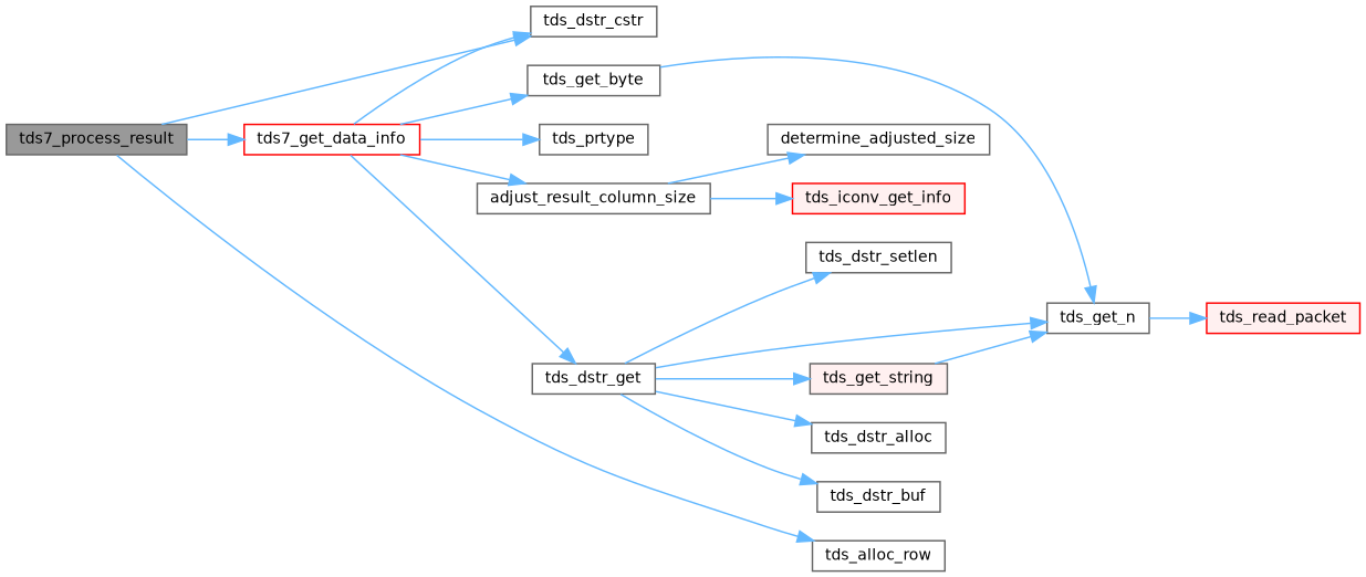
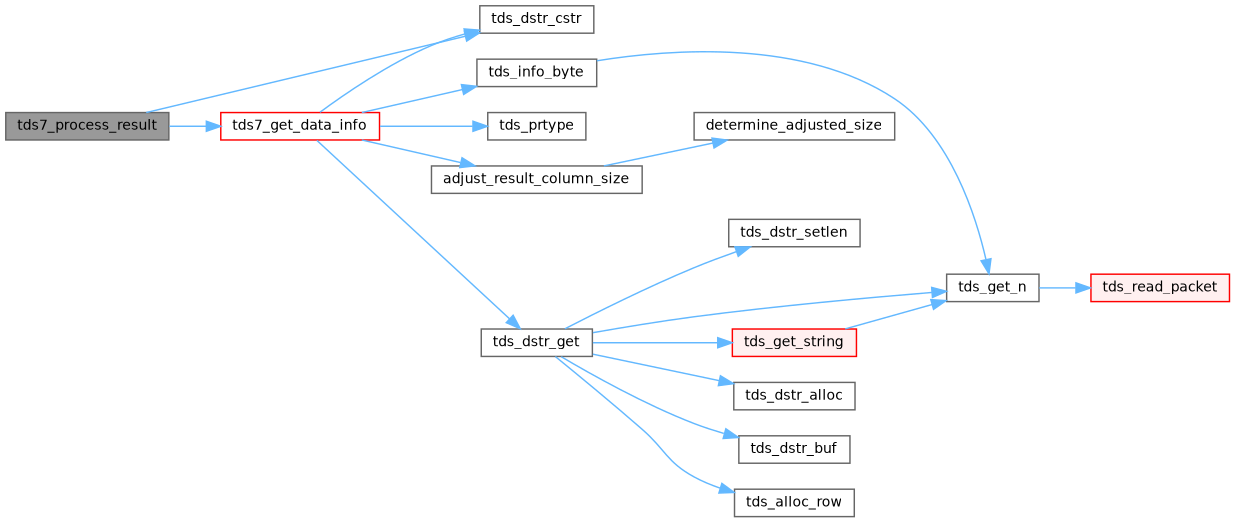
  digraph {
    rankdir=LR
    node [color=grey40 fillcolor=white fontname=Helvetica fontsize=10 shape=box style=filled]
    edge [color=steelblue1 fontname=Helvetica fontsize=10 labelfontname=Helvetica labelfontsize=10 style=solid]
    n1 [color=gray40 fillcolor=grey60 fontcolor=black height=0.2 label=tds7_process_result width=0.4]
    n2 [color=red height=0.2 label=tds7_get_data_info width=0.4]
    n3 [height=0.2 label=tds_dstr_cstr width=0.4]
    n4 [height=0.2 label=tds_alloc_row width=0.4]
    n5 [height=0.2 label=adjust_result_column_size width=0.4]
    n6 [height=0.2 label=tds_dstr_get width=0.4]
-   n7 [height=0.2 label=tds_get_byte width=0.4]
+   n7 [height=0.2 label=tds_info_byte width=0.4]
    n8 [height=0.2 label=tds_prtype width=0.4]
    n9 [height=0.2 label=determine_adjusted_size width=0.4]
-   n10 [color=red fillcolor="#FFF0F0" height=0.2 label=tds_iconv_get_info width=0.4]
    n11 [height=0.2 label=tds_dstr_alloc width=0.4]
    n12 [height=0.2 label=tds_dstr_buf width=0.4]
    n13 [height=0.2 label=tds_dstr_setlen width=0.4]
    n14 [height=0.2 label=tds_get_n width=0.4]
-   n15 [fillcolor="#FFF0F0" height=0.2 label=tds_get_string width=0.4]
+   n15 [color=red fillcolor="#FFF0F0" height=0.2 label=tds_get_string width=0.4]
    n16 [color=red fillcolor="#FFF0F0" height=0.2 label=tds_read_packet width=0.4]
    n1 -> n2
    n1 -> n3
-   n1 -> n4
+   n6 -> n4
    n2 -> n3
    n2 -> n5
    n2 -> n6
    n2 -> n7
    n2 -> n8
    n5 -> n9
-   n5 -> n10
    n6 -> n11
    n6 -> n12
    n6 -> n13
    n6 -> n14
    n6 -> n15
    n7 -> n14
    n14 -> n16
    n15 -> n14
  }
